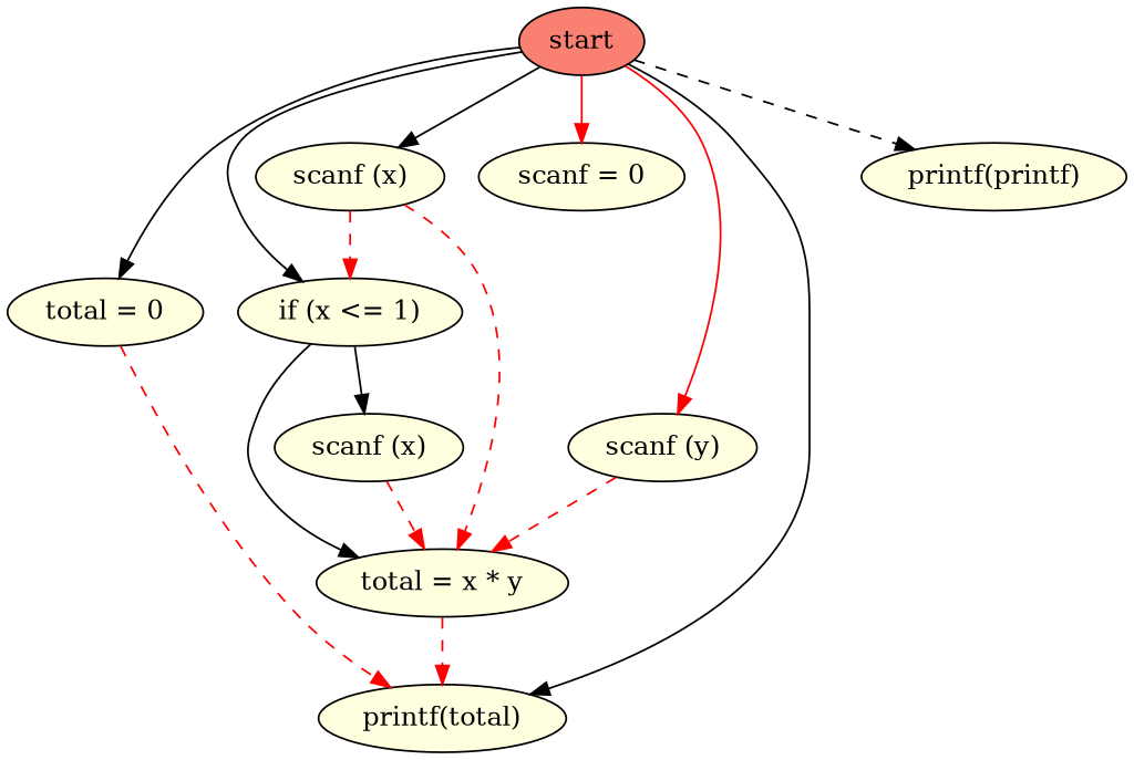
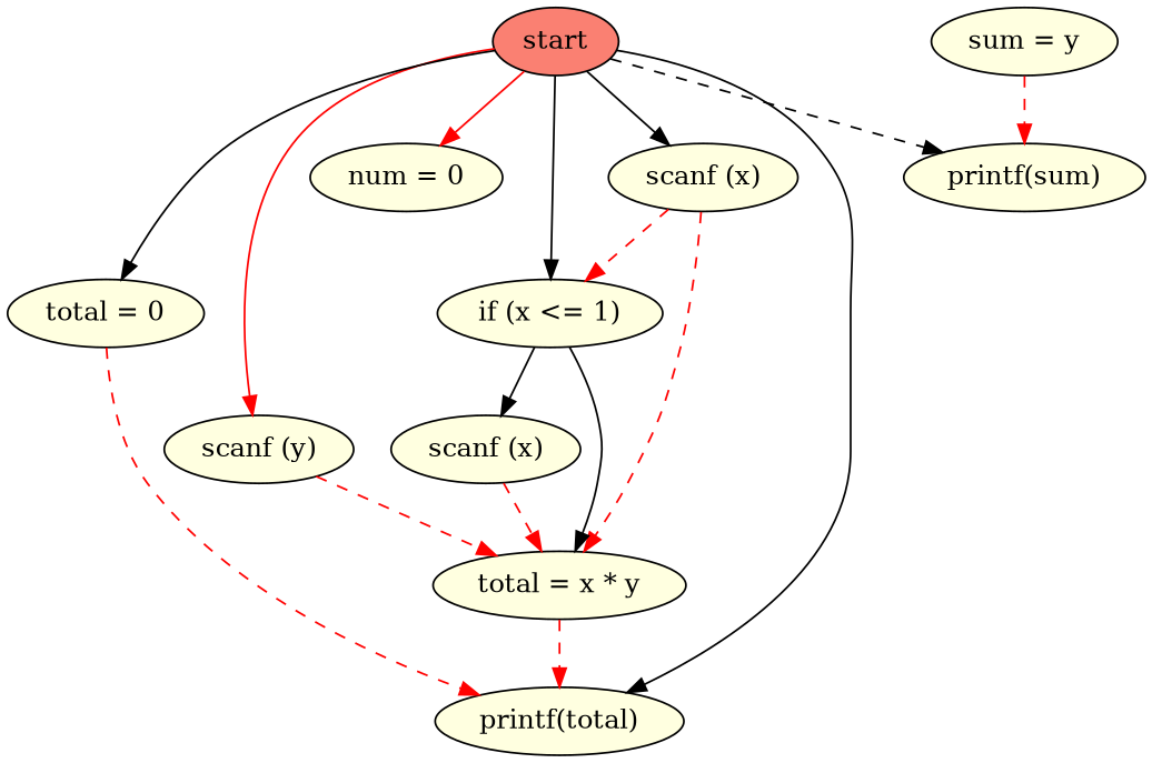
  digraph {
    node [fillcolor=lightyellow shape=ellipse style=filled]
    edge [color=red]
    n1 [fillcolor=salmon label=start]
    n2 [label="scanf (x)"]
    n3 [label="scanf (y)"]
    n4 [label="total = 0"]
-   n5 [label="scanf = 0"]
+   n5 [label="num = 0"]
    n6 [label="if (x <= 1)"]
    n7 [label="printf(total)"]
-   n8 [label="printf(printf)"]
+   n8 [label="printf(sum)"]
    n9 [label="total = x * y"]
    n10 [label="scanf (x)"]
+   n11 [label="sum = y"]
    n1 -> n2 [color=""]
    n1 -> n3
    n1 -> n4 [color=""]
    n1 -> n5
    n1 -> n6 [color=""]
    n1 -> n7 [color=""]
    n1 -> n8 [style=dashed color=""]
    n2 -> n6 [style=dashed]
    n2 -> n9 [style=dashed]
    n3 -> n9 [style=dashed]
    n4 -> n7 [style=dashed]
    n6 -> n9 [color=""]
    n6 -> n10 [color=""]
    n9 -> n7 [style=dashed]
    n10 -> n9 [style=dashed]
+   n11 -> n8 [style=dashed]
  }
